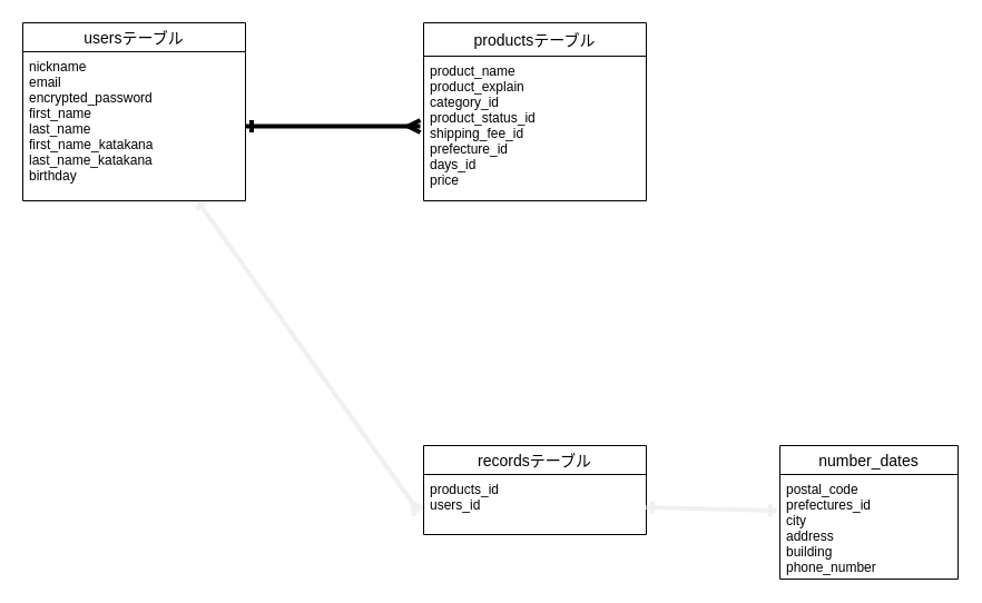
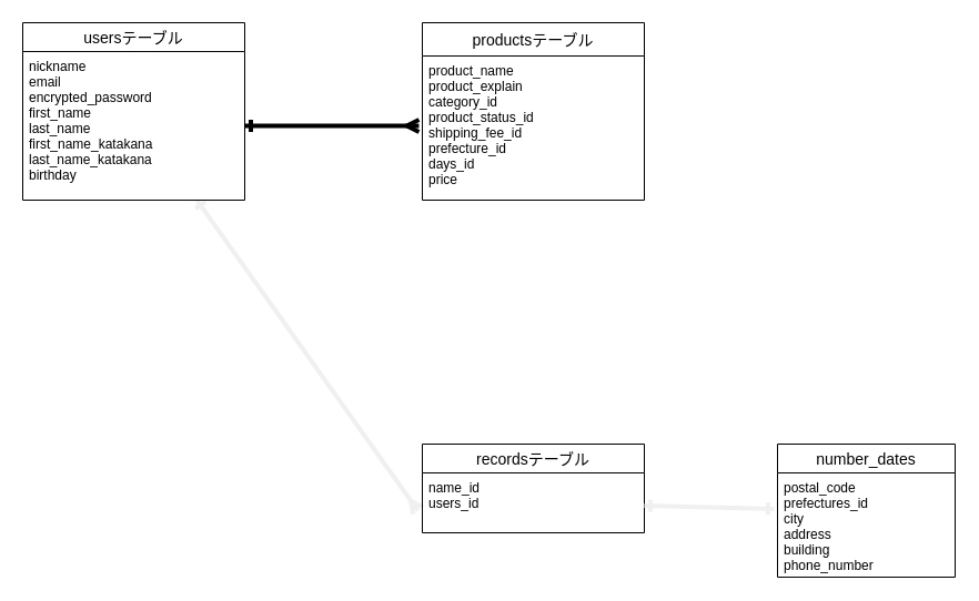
  <mxCell id="0" />
  <mxCell id="1" parent="0" />
  <mxCell id="2" style="edgeStyle=orthogonalEdgeStyle;rounded=0;sketch=0;orthogonalLoop=1;jettySize=auto;html=1;exitX=0.5;exitY=1;exitDx=0;exitDy=0;strokeWidth=4;" edge="1" parent="1"><mxGeometry relative="1" as="geometry"><mxPoint x="610" y="320" as="sourcePoint" /><mxPoint x="610" y="320" as="targetPoint" /></mxGeometry></mxCell>
  <mxCell id="3" style="edgeStyle=none;rounded=0;sketch=0;orthogonalLoop=1;jettySize=auto;html=1;startArrow=ERone;startFill=0;endArrow=ERmany;endFill=0;strokeColor=#f0f0f0;strokeWidth=4;" edge="1" parent="1" source="4"><mxGeometry relative="1" as="geometry"><mxPoint x="376" y="460" as="targetPoint" /><Array as="points" /></mxGeometry></mxCell>
  <mxCell id="4" value="usersテーブル" style="swimlane;fontStyle=0;childLayout=stackLayout;horizontal=1;startSize=26;horizontalStack=0;resizeParent=1;resizeParentMax=0;resizeLast=0;collapsible=1;marginBottom=0;align=center;fontSize=14;rounded=0;sketch=0;" vertex="1" parent="1"><mxGeometry x="20" y="20" width="200" height="160" as="geometry" /></mxCell>
  <mxCell id="5" value="nickname&#10;email&#10;encrypted_password&#10;first_name&#10;last_name&#10;first_name_katakana&#10;last_name_katakana&#10;birthday" style="text;strokeColor=none;fillColor=none;spacingLeft=4;spacingRight=4;overflow=hidden;rotatable=0;points=[[0,0.5],[1,0.5]];portConstraint=eastwest;fontSize=12;" vertex="1" parent="4"><mxGeometry y="26" width="200" height="134" as="geometry" /></mxCell>
  <mxCell id="6" value="productsテーブル" style="swimlane;fontStyle=0;childLayout=stackLayout;horizontal=1;startSize=30;horizontalStack=0;resizeParent=1;resizeParentMax=0;resizeLast=0;collapsible=1;marginBottom=0;align=center;fontSize=14;rounded=0;sketch=0;" vertex="1" parent="1"><mxGeometry x="380" y="20" width="200" height="160" as="geometry" /></mxCell>
  <mxCell id="7" value="product_name&#10;product_explain&#10;category_id&#10;product_status_id&#10;shipping_fee_id&#10;prefecture_id&#10;days_id&#10;price" style="text;strokeColor=none;fillColor=none;spacingLeft=4;spacingRight=4;overflow=hidden;rotatable=0;points=[[0,0.5],[1,0.5]];portConstraint=eastwest;fontSize=12;" vertex="1" parent="6"><mxGeometry y="30" width="200" height="130" as="geometry" /></mxCell>
  <mxCell id="8" style="edgeStyle=orthogonalEdgeStyle;sketch=0;orthogonalLoop=1;jettySize=auto;html=1;exitX=1;exitY=0.5;exitDx=0;exitDy=0;strokeWidth=4;rounded=0;startArrow=ERone;startFill=0;endArrow=ERmany;endFill=0;" edge="1" parent="1" source="5"><mxGeometry relative="1" as="geometry"><mxPoint x="377" y="113" as="targetPoint" /></mxGeometry></mxCell>
  <mxCell id="9" value="recordsテーブル" style="swimlane;fontStyle=0;childLayout=stackLayout;horizontal=1;startSize=26;horizontalStack=0;resizeParent=1;resizeParentMax=0;resizeLast=0;collapsible=1;marginBottom=0;align=center;fontSize=14;rounded=0;sketch=0;" vertex="1" parent="1"><mxGeometry x="380" y="400" width="200" height="80" as="geometry" /></mxCell>
- <mxCell id="10" value="products_id&#10;users_id&#10;" style="text;strokeColor=none;fillColor=none;spacingLeft=4;spacingRight=4;overflow=hidden;rotatable=0;points=[[0,0.5],[1,0.5]];portConstraint=eastwest;fontSize=12;" vertex="1" parent="9"><mxGeometry y="26" width="200" height="54" as="geometry" /></mxCell>
+ <mxCell id="10" value="name_id&#10;users_id&#10;" style="text;strokeColor=none;fillColor=none;spacingLeft=4;spacingRight=4;overflow=hidden;rotatable=0;points=[[0,0.5],[1,0.5]];portConstraint=eastwest;fontSize=12;" vertex="1" parent="9"><mxGeometry y="26" width="200" height="54" as="geometry" /></mxCell>
  <mxCell id="11" value="number_dates" style="swimlane;fontStyle=0;childLayout=stackLayout;horizontal=1;startSize=26;horizontalStack=0;resizeParent=1;resizeParentMax=0;resizeLast=0;collapsible=1;marginBottom=0;align=center;fontSize=14;rounded=0;sketch=0;" vertex="1" parent="1"><mxGeometry x="700" y="400" width="160" height="120" as="geometry" /></mxCell>
  <mxCell id="12" value="postal_code&#10;prefectures_id&#10;city&#10;address&#10;building&#10;phone_number" style="text;strokeColor=none;fillColor=none;spacingLeft=4;spacingRight=4;overflow=hidden;rotatable=0;points=[[0,0.5],[1,0.5]];portConstraint=eastwest;fontSize=12;" vertex="1" parent="11"><mxGeometry y="26" width="160" height="94" as="geometry" /></mxCell>
  <mxCell id="13" style="edgeStyle=none;rounded=0;sketch=0;orthogonalLoop=1;jettySize=auto;html=1;entryX=-0.019;entryY=0.345;entryDx=0;entryDy=0;entryPerimeter=0;startArrow=ERone;startFill=0;endArrow=ERone;endFill=0;strokeColor=#f0f0f0;strokeWidth=4;" edge="1" parent="1" source="10" target="12"><mxGeometry relative="1" as="geometry" /></mxCell>
